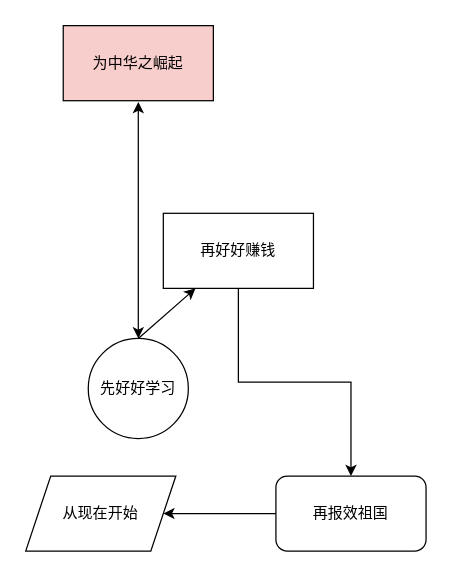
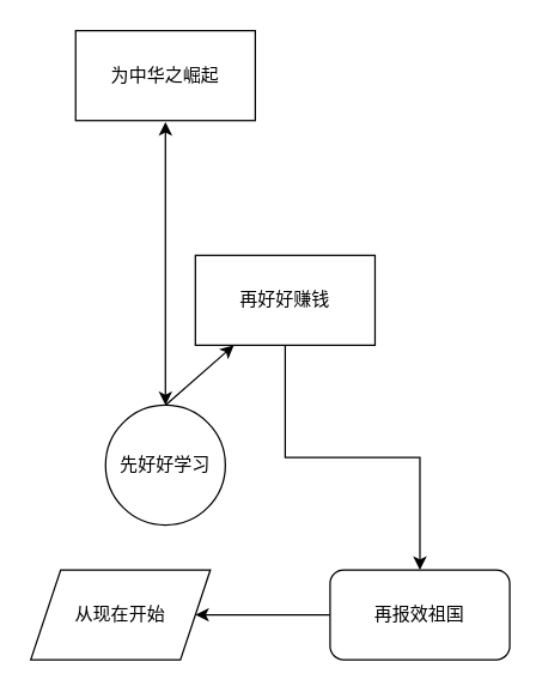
  <mxCell id="0" />
  <mxCell id="1" parent="0" />
- <mxCell id="2" value="为中华之崛起" style="rounded=0;whiteSpace=wrap;html=1;fillColor=#f8cecc;" vertex="1" parent="1"><mxGeometry x="50" y="20" width="120" height="60" as="geometry" /></mxCell>
+ <mxCell id="2" value="为中华之崛起" style="rounded=0;whiteSpace=wrap;html=1;" vertex="1" parent="1"><mxGeometry x="50" y="20" width="120" height="60" as="geometry" /></mxCell>
  <mxCell id="3" value="" style="endArrow=classic;startArrow=classic;html=1;" edge="1" parent="1"><mxGeometry width="50" height="50" relative="1" as="geometry"><mxPoint x="110" y="270" as="sourcePoint" /><mxPoint x="110" y="81" as="targetPoint" /></mxGeometry></mxCell>
  <mxCell id="4" value="先好好学习" style="ellipse;whiteSpace=wrap;html=1;aspect=fixed;" vertex="1" parent="1"><mxGeometry x="70" y="270" width="80" height="80" as="geometry" /></mxCell>
  <mxCell id="5" value="" style="endArrow=classic;html=1;" edge="1" parent="1" target="7"><mxGeometry width="50" height="50" relative="1" as="geometry"><mxPoint x="110" y="270" as="sourcePoint" /><mxPoint x="280" y="270" as="targetPoint" /></mxGeometry></mxCell>
  <mxCell id="6" value="" style="edgeStyle=orthogonalEdgeStyle;rounded=0;orthogonalLoop=1;jettySize=auto;html=1;" edge="1" parent="1" source="7" target="9"><mxGeometry relative="1" as="geometry" /></mxCell>
  <mxCell id="7" value="再好好赚钱" style="rounded=0;whiteSpace=wrap;html=1;" vertex="1" parent="1"><mxGeometry x="130" y="170" width="120" height="60" as="geometry" /></mxCell>
  <mxCell id="8" value="" style="edgeStyle=orthogonalEdgeStyle;rounded=0;orthogonalLoop=1;jettySize=auto;html=1;" edge="1" parent="1" source="9" target="10"><mxGeometry relative="1" as="geometry" /></mxCell>
  <mxCell id="9" value="再报效祖国" style="whiteSpace=wrap;html=1;rounded=1;" vertex="1" parent="1"><mxGeometry x="220" y="380" width="120" height="60" as="geometry" /></mxCell>
  <mxCell id="10" value="从现在开始" style="shape=parallelogram;perimeter=parallelogramPerimeter;whiteSpace=wrap;html=1;fixedSize=1;rounded=0;" vertex="1" parent="1"><mxGeometry x="20" y="380" width="120" height="60" as="geometry" /></mxCell>
